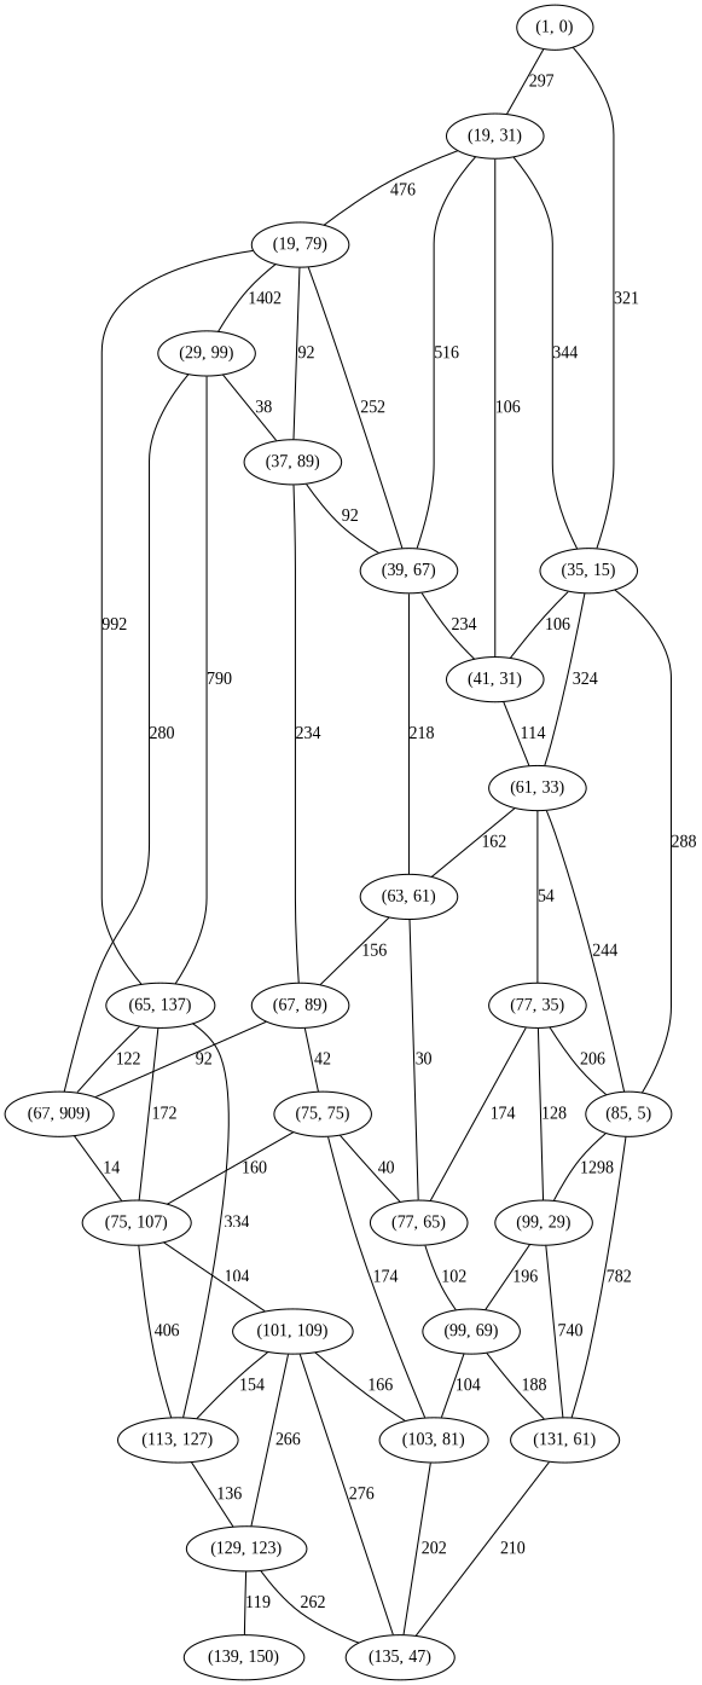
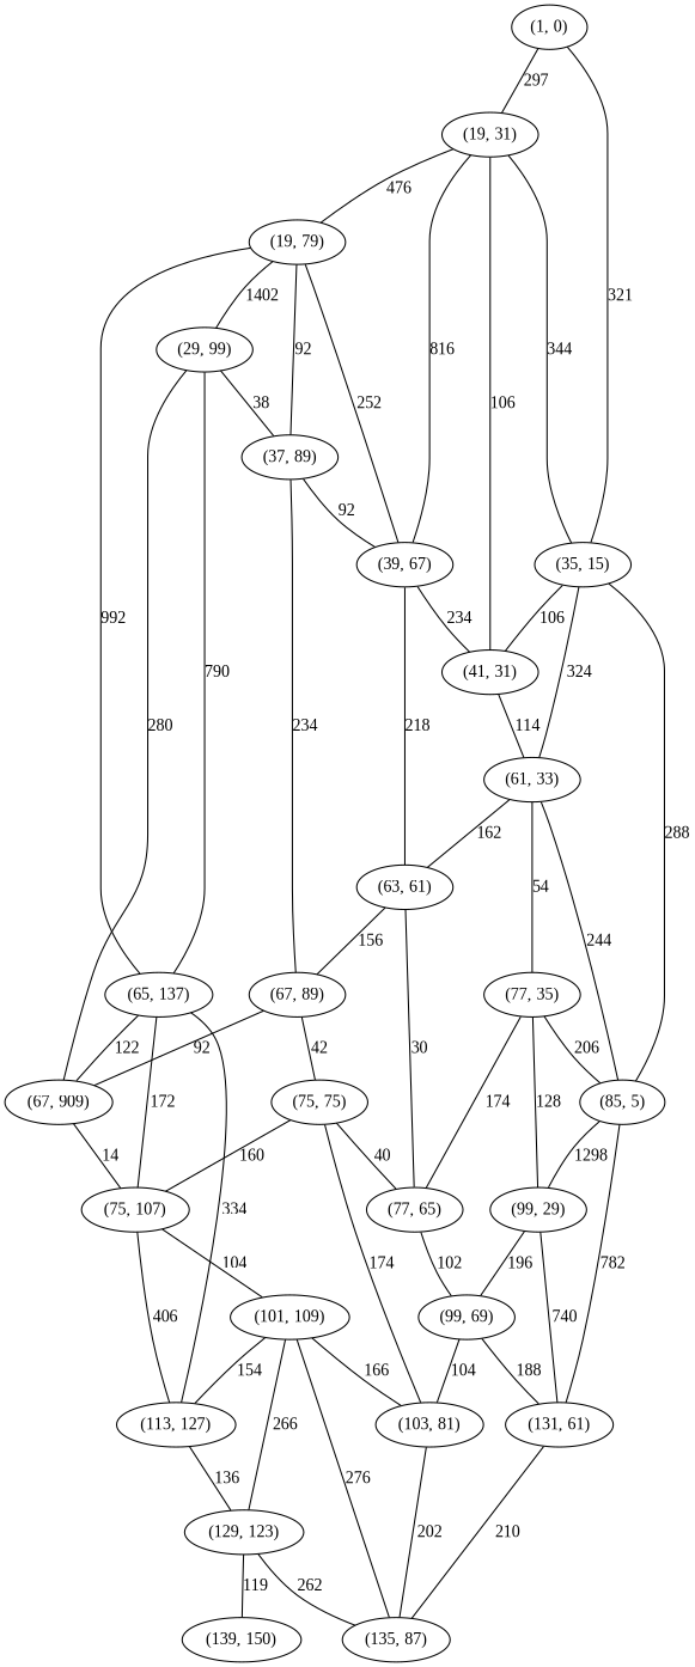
  strict graph {
    fontname="Liberation Serif"
    node [fontname="Liberation Serif"]
    edge [fontname="Liberation Serif"]
    "(1, 0)"
    "(19, 31)"
    "(35, 15)"
    "(41, 31)"
    "(19, 79)"
    "(39, 67)"
    "(61, 33)"
    "(85, 5)"
    "(37, 89)"
    "(29, 99)"
    "(65, 137)"
    "(63, 61)"
    "(77, 35)"
    "(99, 29)"
    "(131, 61)"
    "(67, 89)"
    n17 [label="(67, 909)"]
    "(75, 107)"
    "(113, 127)"
    "(77, 65)"
    "(75, 75)"
    "(101, 109)"
    "(129, 123)"
    n24 [label="(99, 69)"]
-   "(135, 87)" [label="(135, 47)"]
+   "(135, 87)"
    "(103, 81)"
    n27 [label="(139, 150)"]
    "(1, 0)" -- "(19, 31)" [label=297]
    "(1, 0)" -- "(35, 15)" [label=321]
    "(19, 31)" -- "(35, 15)" [label=344]
    "(19, 31)" -- "(41, 31)" [label=106]
    "(19, 31)" -- "(19, 79)" [label=476]
-   "(19, 31)" -- "(39, 67)" [label=516]
+   "(19, 31)" -- "(39, 67)" [label=816]
    "(35, 15)" -- "(41, 31)" [label=106]
    "(35, 15)" -- "(61, 33)" [label=324]
    "(35, 15)" -- "(85, 5)" [label=288]
    "(41, 31)" -- "(61, 33)" [label=114]
    "(19, 79)" -- "(39, 67)" [label=252]
    "(19, 79)" -- "(37, 89)" [label=92]
    "(19, 79)" -- "(29, 99)" [label=1402]
    "(19, 79)" -- "(65, 137)" [label=992]
    "(39, 67)" -- "(41, 31)" [label=234]
    "(39, 67)" -- "(63, 61)" [label=218]
    "(61, 33)" -- "(85, 5)" [label=244]
    "(61, 33)" -- "(63, 61)" [label=162]
    "(61, 33)" -- "(77, 35)" [label=54]
    "(85, 5)" -- "(99, 29)" [label=1298]
    "(85, 5)" -- "(131, 61)" [label=782]
    "(37, 89)" -- "(39, 67)" [label=92]
    "(37, 89)" -- "(67, 89)" [label=234]
    "(29, 99)" -- "(37, 89)" [label=38]
    "(29, 99)" -- "(65, 137)" [label=790]
    "(29, 99)" -- n17 [label=280]
    "(65, 137)" -- n17 [label=122]
    "(65, 137)" -- "(75, 107)" [label=172]
    "(65, 137)" -- "(113, 127)" [label=334]
    "(63, 61)" -- "(67, 89)" [label=156]
    "(63, 61)" -- "(77, 65)" [label=30]
    "(77, 35)" -- "(85, 5)" [label=206]
    "(77, 35)" -- "(99, 29)" [label=128]
    "(77, 35)" -- "(77, 65)" [label=174]
    "(99, 29)" -- "(131, 61)" [label=740]
    "(99, 29)" -- n24 [label=196]
    "(131, 61)" -- "(135, 87)" [label=210]
    "(67, 89)" -- n17 [label=92]
    "(67, 89)" -- "(75, 75)" [label=42]
    n17 -- "(75, 107)" [label=14]
    "(75, 107)" -- "(113, 127)" [label=406]
    "(75, 107)" -- "(101, 109)" [label=104]
    "(113, 127)" -- "(129, 123)" [label=136]
    "(77, 65)" -- n24 [label=102]
    "(75, 75)" -- "(75, 107)" [label=160]
    "(75, 75)" -- "(77, 65)" [label=40]
    "(75, 75)" -- "(103, 81)" [label=174]
    "(101, 109)" -- "(113, 127)" [label=154]
    "(101, 109)" -- "(129, 123)" [label=266]
    "(101, 109)" -- "(135, 87)" [label=276]
    "(101, 109)" -- "(103, 81)" [label=166]
    "(129, 123)" -- "(135, 87)" [label=262]
    "(129, 123)" -- n27 [label=119]
    n24 -- "(131, 61)" [label=188]
    n24 -- "(103, 81)" [label=104]
    "(103, 81)" -- "(135, 87)" [label=202]
  }
